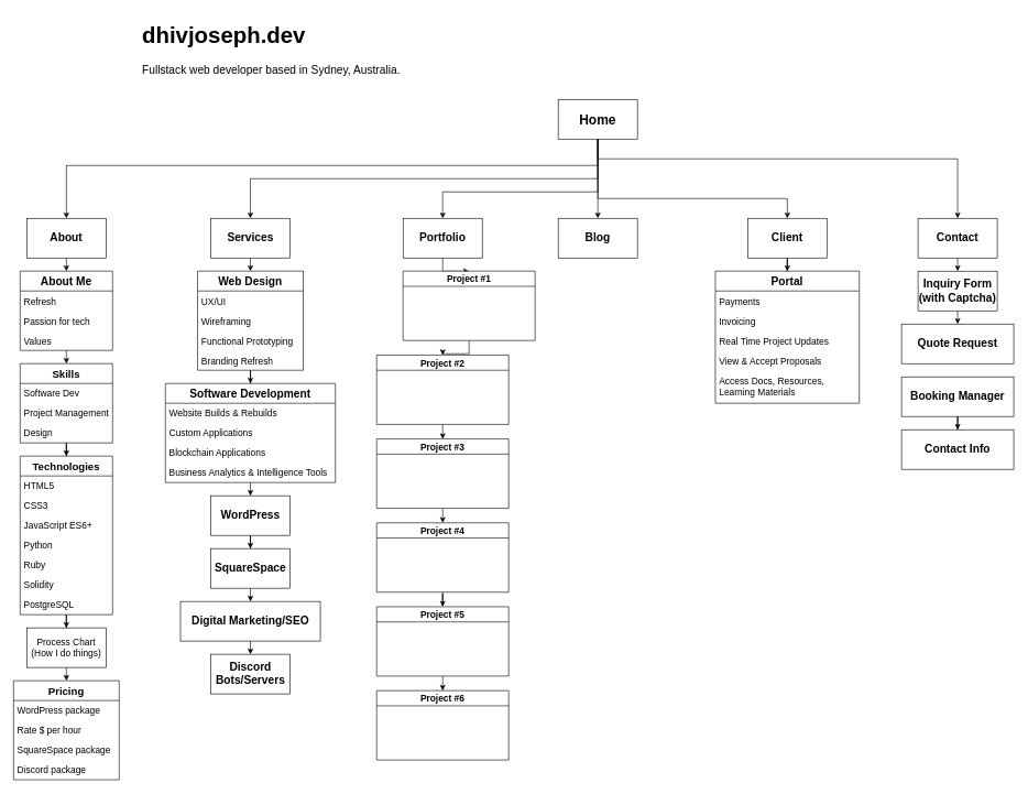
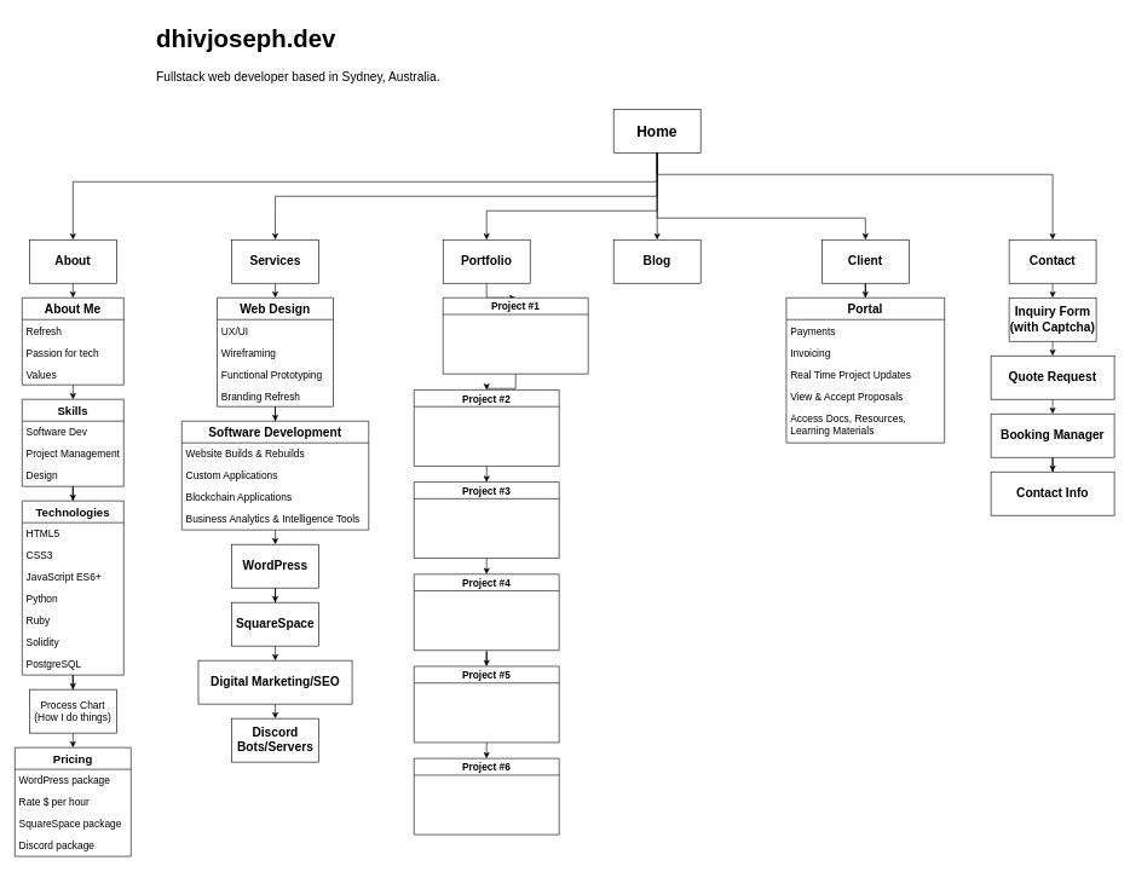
  <mxCell id="0" />
  <mxCell id="1" parent="0" />
  <mxCell id="2" value="&lt;h1&gt;dhivjoseph.dev&lt;/h1&gt;&lt;p&gt;Fullstack web developer based in Sydney, Australia.&amp;nbsp;&lt;/p&gt;" style="text;html=1;strokeColor=none;fillColor=none;spacing=5;spacingTop=-20;whiteSpace=wrap;overflow=hidden;rounded=0;fontSize=17;" vertex="1" parent="1"><mxGeometry x="210" y="20" width="440" height="130" as="geometry" /></mxCell>
  <mxCell id="3" style="edgeStyle=orthogonalEdgeStyle;rounded=0;orthogonalLoop=1;jettySize=auto;html=1;fontSize=14;" edge="1" parent="1" source="4" target="13"><mxGeometry relative="1" as="geometry" /></mxCell>
  <mxCell id="4" value="Home" style="rounded=0;whiteSpace=wrap;html=1;fontSize=20;container=0;fontStyle=1" vertex="1" parent="1"><mxGeometry x="845" y="150" width="120" height="60" as="geometry" /></mxCell>
  <mxCell id="5" value="About" style="rounded=0;whiteSpace=wrap;html=1;fontSize=17;container=0;fontStyle=1" vertex="1" parent="1"><mxGeometry x="40" y="330" width="120" height="60" as="geometry" /></mxCell>
  <mxCell id="6" style="edgeStyle=orthogonalEdgeStyle;rounded=0;orthogonalLoop=1;jettySize=auto;html=1;entryX=0.5;entryY=0;entryDx=0;entryDy=0;fontSize=17;" edge="1" parent="1" source="4" target="5"><mxGeometry relative="1" as="geometry"><Array as="points"><mxPoint x="905" y="250" /><mxPoint x="100" y="250" /></Array></mxGeometry></mxCell>
  <mxCell id="7" style="edgeStyle=orthogonalEdgeStyle;rounded=0;orthogonalLoop=1;jettySize=auto;html=1;exitX=0.5;exitY=1;exitDx=0;exitDy=0;entryX=0.5;entryY=0;entryDx=0;entryDy=0;fontSize=14;" edge="1" parent="1" source="8" target="48"><mxGeometry relative="1" as="geometry" /></mxCell>
  <mxCell id="8" value="Services" style="rounded=0;whiteSpace=wrap;html=1;fontSize=17;container=0;fontStyle=1" vertex="1" parent="1"><mxGeometry x="318.75" y="330" width="120" height="60" as="geometry" /></mxCell>
  <mxCell id="9" style="edgeStyle=orthogonalEdgeStyle;rounded=0;orthogonalLoop=1;jettySize=auto;html=1;exitX=0.5;exitY=1;exitDx=0;exitDy=0;entryX=0.5;entryY=0;entryDx=0;entryDy=0;fontSize=17;" edge="1" parent="1" source="4" target="8"><mxGeometry relative="1" as="geometry"><Array as="points"><mxPoint x="905" y="270" /><mxPoint x="379" y="270" /></Array></mxGeometry></mxCell>
  <mxCell id="10" style="edgeStyle=orthogonalEdgeStyle;rounded=0;orthogonalLoop=1;jettySize=auto;html=1;exitX=0.5;exitY=1;exitDx=0;exitDy=0;entryX=0.5;entryY=0;entryDx=0;entryDy=0;fontSize=14;" edge="1" parent="1" source="11" target="67"><mxGeometry relative="1" as="geometry" /></mxCell>
  <mxCell id="11" value="Portfolio" style="rounded=0;whiteSpace=wrap;html=1;fontSize=17;container=0;fontStyle=1" vertex="1" parent="1"><mxGeometry x="610" y="330" width="120" height="60" as="geometry" /></mxCell>
  <mxCell id="12" style="edgeStyle=orthogonalEdgeStyle;rounded=0;orthogonalLoop=1;jettySize=auto;html=1;exitX=0.5;exitY=1;exitDx=0;exitDy=0;entryX=0.5;entryY=0;entryDx=0;entryDy=0;fontSize=17;" edge="1" parent="1" source="4" target="11"><mxGeometry relative="1" as="geometry"><Array as="points"><mxPoint x="905" y="290" /><mxPoint x="670" y="290" /></Array></mxGeometry></mxCell>
  <mxCell id="13" value="Blog" style="rounded=0;whiteSpace=wrap;html=1;fontSize=17;container=0;fontStyle=1" vertex="1" parent="1"><mxGeometry x="845" y="330" width="120" height="60" as="geometry" /></mxCell>
  <mxCell id="14" style="edgeStyle=orthogonalEdgeStyle;rounded=0;orthogonalLoop=1;jettySize=auto;html=1;fontSize=14;" edge="1" parent="1" source="15" target="77"><mxGeometry relative="1" as="geometry" /></mxCell>
  <mxCell id="15" value="Client" style="rounded=0;whiteSpace=wrap;html=1;fontSize=17;container=0;fontStyle=1" vertex="1" parent="1"><mxGeometry x="1132" y="330" width="120" height="60" as="geometry" /></mxCell>
  <mxCell id="16" style="edgeStyle=orthogonalEdgeStyle;rounded=0;orthogonalLoop=1;jettySize=auto;html=1;entryX=0.5;entryY=0;entryDx=0;entryDy=0;fontSize=17;" edge="1" parent="1" source="4" target="15"><mxGeometry relative="1" as="geometry"><Array as="points"><mxPoint x="905" y="300" /><mxPoint x="1192" y="300" /></Array></mxGeometry></mxCell>
  <mxCell id="17" style="edgeStyle=orthogonalEdgeStyle;rounded=0;orthogonalLoop=1;jettySize=auto;html=1;exitX=0.5;exitY=1;exitDx=0;exitDy=0;entryX=0.5;entryY=0;entryDx=0;entryDy=0;fontSize=17;" edge="1" parent="1" source="18" target="84"><mxGeometry relative="1" as="geometry" /></mxCell>
  <mxCell id="18" value="Contact" style="rounded=0;whiteSpace=wrap;html=1;fontSize=17;container=0;fontStyle=1" vertex="1" parent="1"><mxGeometry x="1390" y="330" width="120" height="60" as="geometry" /></mxCell>
  <mxCell id="19" style="edgeStyle=orthogonalEdgeStyle;rounded=0;orthogonalLoop=1;jettySize=auto;html=1;entryX=0.5;entryY=0;entryDx=0;entryDy=0;fontSize=17;" edge="1" parent="1" source="4" target="18"><mxGeometry relative="1" as="geometry"><Array as="points"><mxPoint x="905" y="240" /><mxPoint x="1450" y="240" /></Array></mxGeometry></mxCell>
  <mxCell id="20" style="edgeStyle=orthogonalEdgeStyle;rounded=0;orthogonalLoop=1;jettySize=auto;html=1;exitX=0.5;exitY=1;exitDx=0;exitDy=0;entryX=0.5;entryY=0;entryDx=0;entryDy=0;fontSize=14;" edge="1" parent="1" source="21" target="24"><mxGeometry relative="1" as="geometry" /></mxCell>
  <mxCell id="21" value="About Me" style="swimlane;fontStyle=1;childLayout=stackLayout;horizontal=1;startSize=30;horizontalStack=0;resizeParent=1;resizeParentMax=0;resizeLast=0;collapsible=1;marginBottom=0;fontSize=17;container=0;" vertex="1" parent="1"><mxGeometry x="30" y="410" width="140" height="120" as="geometry" /></mxCell>
  <mxCell id="22" style="edgeStyle=orthogonalEdgeStyle;rounded=0;orthogonalLoop=1;jettySize=auto;html=1;exitX=0.5;exitY=1;exitDx=0;exitDy=0;entryX=0.5;entryY=0;entryDx=0;entryDy=0;fontSize=17;" edge="1" parent="1" source="5" target="21"><mxGeometry relative="1" as="geometry" /></mxCell>
  <mxCell id="23" style="edgeStyle=orthogonalEdgeStyle;rounded=0;orthogonalLoop=1;jettySize=auto;html=1;entryX=0.5;entryY=0;entryDx=0;entryDy=0;fontSize=14;" edge="1" parent="1" source="24" target="26"><mxGeometry relative="1" as="geometry" /></mxCell>
  <mxCell id="24" value="Skills" style="swimlane;fontStyle=1;childLayout=stackLayout;horizontal=1;startSize=30;horizontalStack=0;resizeParent=1;resizeParentMax=0;resizeLast=0;collapsible=1;marginBottom=0;fontSize=16;container=0;" vertex="1" parent="1"><mxGeometry x="30" y="550" width="140" height="120" as="geometry"><mxRectangle x="300" y="520" width="70" height="30" as="alternateBounds" /></mxGeometry></mxCell>
  <mxCell id="25" style="edgeStyle=orthogonalEdgeStyle;rounded=0;orthogonalLoop=1;jettySize=auto;html=1;fontSize=14;" edge="1" parent="1" source="26" target="41"><mxGeometry relative="1" as="geometry" /></mxCell>
  <mxCell id="26" value="Technologies" style="swimlane;fontStyle=1;childLayout=stackLayout;horizontal=1;startSize=30;horizontalStack=0;resizeParent=1;resizeParentMax=0;resizeLast=0;collapsible=1;marginBottom=0;fontSize=16;container=0;" vertex="1" parent="1"><mxGeometry x="30" y="690" width="140" height="240" as="geometry"><mxRectangle x="300" y="520" width="70" height="30" as="alternateBounds" /></mxGeometry></mxCell>
  <mxCell id="27" value="Refresh" style="text;strokeColor=none;fillColor=none;align=left;verticalAlign=middle;spacingLeft=4;spacingRight=4;overflow=hidden;points=[[0,0.5],[1,0.5]];portConstraint=eastwest;rotatable=0;fontSize=14;container=0;" vertex="1" parent="1"><mxGeometry x="30" y="440" width="140" height="30" as="geometry" /></mxCell>
  <mxCell id="28" value="Passion for tech" style="text;strokeColor=none;fillColor=none;align=left;verticalAlign=middle;spacingLeft=4;spacingRight=4;overflow=hidden;points=[[0,0.5],[1,0.5]];portConstraint=eastwest;rotatable=0;fontSize=14;container=0;" vertex="1" parent="1"><mxGeometry x="30" y="470" width="140" height="30" as="geometry" /></mxCell>
  <mxCell id="29" value="Values" style="text;strokeColor=none;fillColor=none;align=left;verticalAlign=middle;spacingLeft=4;spacingRight=4;overflow=hidden;points=[[0,0.5],[1,0.5]];portConstraint=eastwest;rotatable=0;fontSize=14;container=0;" vertex="1" parent="1"><mxGeometry x="30" y="500" width="140" height="30" as="geometry" /></mxCell>
  <mxCell id="30" value="Software Dev" style="text;strokeColor=none;fillColor=none;align=left;verticalAlign=middle;spacingLeft=4;spacingRight=4;overflow=hidden;points=[[0,0.5],[1,0.5]];portConstraint=eastwest;rotatable=0;fontSize=14;container=0;" vertex="1" parent="1"><mxGeometry x="30" y="580" width="140" height="30" as="geometry" /></mxCell>
  <mxCell id="31" value="Project Management" style="text;strokeColor=none;fillColor=none;align=left;verticalAlign=middle;spacingLeft=4;spacingRight=4;overflow=hidden;points=[[0,0.5],[1,0.5]];portConstraint=eastwest;rotatable=0;fontSize=14;container=0;" vertex="1" parent="1"><mxGeometry x="30" y="610" width="140" height="30" as="geometry" /></mxCell>
  <mxCell id="32" value="Design" style="text;strokeColor=none;fillColor=none;align=left;verticalAlign=middle;spacingLeft=4;spacingRight=4;overflow=hidden;points=[[0,0.5],[1,0.5]];portConstraint=eastwest;rotatable=0;fontSize=14;container=0;" vertex="1" parent="1"><mxGeometry x="30" y="640" width="140" height="30" as="geometry" /></mxCell>
  <mxCell id="33" value="HTML5" style="text;strokeColor=none;fillColor=none;align=left;verticalAlign=middle;spacingLeft=4;spacingRight=4;overflow=hidden;points=[[0,0.5],[1,0.5]];portConstraint=eastwest;rotatable=0;fontSize=14;container=0;" vertex="1" parent="1"><mxGeometry x="30" y="720" width="140" height="30" as="geometry" /></mxCell>
  <mxCell id="34" value="CSS3" style="text;strokeColor=none;fillColor=none;align=left;verticalAlign=middle;spacingLeft=4;spacingRight=4;overflow=hidden;points=[[0,0.5],[1,0.5]];portConstraint=eastwest;rotatable=0;fontSize=14;container=0;" vertex="1" parent="1"><mxGeometry x="30" y="750" width="140" height="30" as="geometry" /></mxCell>
  <mxCell id="35" value="JavaScript ES6+" style="text;strokeColor=none;fillColor=none;align=left;verticalAlign=middle;spacingLeft=4;spacingRight=4;overflow=hidden;points=[[0,0.5],[1,0.5]];portConstraint=eastwest;rotatable=0;fontSize=14;container=0;" vertex="1" parent="1"><mxGeometry x="30" y="780" width="140" height="30" as="geometry" /></mxCell>
  <mxCell id="36" value="Python" style="text;strokeColor=none;fillColor=none;align=left;verticalAlign=middle;spacingLeft=4;spacingRight=4;overflow=hidden;points=[[0,0.5],[1,0.5]];portConstraint=eastwest;rotatable=0;fontSize=14;container=0;" vertex="1" parent="1"><mxGeometry x="30" y="810" width="140" height="30" as="geometry" /></mxCell>
  <mxCell id="37" value="Ruby" style="text;strokeColor=none;fillColor=none;align=left;verticalAlign=middle;spacingLeft=4;spacingRight=4;overflow=hidden;points=[[0,0.5],[1,0.5]];portConstraint=eastwest;rotatable=0;fontSize=14;container=0;" vertex="1" parent="1"><mxGeometry x="30" y="840" width="140" height="30" as="geometry" /></mxCell>
  <mxCell id="38" value="Solidity" style="text;strokeColor=none;fillColor=none;align=left;verticalAlign=middle;spacingLeft=4;spacingRight=4;overflow=hidden;points=[[0,0.5],[1,0.5]];portConstraint=eastwest;rotatable=0;fontSize=14;container=0;" vertex="1" parent="1"><mxGeometry x="30" y="870" width="140" height="30" as="geometry" /></mxCell>
  <mxCell id="39" value="PostgreSQL" style="text;strokeColor=none;fillColor=none;align=left;verticalAlign=middle;spacingLeft=4;spacingRight=4;overflow=hidden;points=[[0,0.5],[1,0.5]];portConstraint=eastwest;rotatable=0;fontSize=14;container=0;" vertex="1" parent="1"><mxGeometry x="30" y="900" width="140" height="30" as="geometry" /></mxCell>
  <mxCell id="40" style="edgeStyle=orthogonalEdgeStyle;rounded=0;orthogonalLoop=1;jettySize=auto;html=1;entryX=0.5;entryY=0;entryDx=0;entryDy=0;fontSize=14;" edge="1" parent="1" source="41"><mxGeometry relative="1" as="geometry"><mxPoint x="100" y="1030" as="targetPoint" /></mxGeometry></mxCell>
  <mxCell id="41" value="Process Chart&lt;br&gt;(How I do things)" style="rounded=0;whiteSpace=wrap;html=1;fontSize=14;" vertex="1" parent="1"><mxGeometry x="40" y="950" width="120" height="60" as="geometry" /></mxCell>
  <mxCell id="42" value="Pricing" style="swimlane;fontStyle=1;childLayout=stackLayout;horizontal=1;startSize=30;horizontalStack=0;resizeParent=1;resizeParentMax=0;resizeLast=0;collapsible=1;marginBottom=0;fontSize=16;container=0;" vertex="1" parent="1"><mxGeometry x="20" y="1030" width="160" height="150" as="geometry"><mxRectangle x="300" y="520" width="70" height="30" as="alternateBounds" /></mxGeometry></mxCell>
  <mxCell id="43" value="WordPress package" style="text;strokeColor=none;fillColor=none;align=left;verticalAlign=middle;spacingLeft=4;spacingRight=4;overflow=hidden;points=[[0,0.5],[1,0.5]];portConstraint=eastwest;rotatable=0;fontSize=14;container=0;" vertex="1" parent="42"><mxGeometry y="30" width="160" height="30" as="geometry" /></mxCell>
  <mxCell id="44" value="Rate $ per hour" style="text;strokeColor=none;fillColor=none;align=left;verticalAlign=middle;spacingLeft=4;spacingRight=4;overflow=hidden;points=[[0,0.5],[1,0.5]];portConstraint=eastwest;rotatable=0;fontSize=14;container=0;" vertex="1" parent="42"><mxGeometry y="60" width="160" height="30" as="geometry" /></mxCell>
  <mxCell id="45" value="SquareSpace package" style="text;strokeColor=none;fillColor=none;align=left;verticalAlign=middle;spacingLeft=4;spacingRight=4;overflow=hidden;points=[[0,0.5],[1,0.5]];portConstraint=eastwest;rotatable=0;fontSize=14;container=0;" vertex="1" parent="42"><mxGeometry y="90" width="160" height="30" as="geometry" /></mxCell>
  <mxCell id="46" value="Discord package" style="text;strokeColor=none;fillColor=none;align=left;verticalAlign=middle;spacingLeft=4;spacingRight=4;overflow=hidden;points=[[0,0.5],[1,0.5]];portConstraint=eastwest;rotatable=0;fontSize=14;container=0;" vertex="1" parent="42"><mxGeometry y="120" width="160" height="30" as="geometry" /></mxCell>
  <mxCell id="47" style="edgeStyle=orthogonalEdgeStyle;rounded=0;orthogonalLoop=1;jettySize=auto;html=1;entryX=0.5;entryY=0;entryDx=0;entryDy=0;fontSize=14;" edge="1" parent="1" source="48" target="54"><mxGeometry relative="1" as="geometry" /></mxCell>
  <mxCell id="48" value="Web Design" style="swimlane;fontStyle=1;childLayout=stackLayout;horizontal=1;startSize=30;horizontalStack=0;resizeParent=1;resizeParentMax=0;resizeLast=0;collapsible=1;marginBottom=0;fontSize=17;" vertex="1" parent="1"><mxGeometry x="298.75" y="410" width="160" height="150" as="geometry" /></mxCell>
  <mxCell id="49" value="UX/UI" style="text;strokeColor=none;fillColor=none;align=left;verticalAlign=middle;spacingLeft=4;spacingRight=4;overflow=hidden;points=[[0,0.5],[1,0.5]];portConstraint=eastwest;rotatable=0;fontSize=14;" vertex="1" parent="48"><mxGeometry y="30" width="160" height="30" as="geometry" /></mxCell>
  <mxCell id="50" value="Wireframing" style="text;strokeColor=none;fillColor=none;align=left;verticalAlign=middle;spacingLeft=4;spacingRight=4;overflow=hidden;points=[[0,0.5],[1,0.5]];portConstraint=eastwest;rotatable=0;fontSize=14;" vertex="1" parent="48"><mxGeometry y="60" width="160" height="30" as="geometry" /></mxCell>
  <mxCell id="51" value="Functional Prototyping" style="text;strokeColor=none;fillColor=none;align=left;verticalAlign=middle;spacingLeft=4;spacingRight=4;overflow=hidden;points=[[0,0.5],[1,0.5]];portConstraint=eastwest;rotatable=0;fontSize=14;" vertex="1" parent="48"><mxGeometry y="90" width="160" height="30" as="geometry" /></mxCell>
  <mxCell id="52" value="Branding Refresh" style="text;strokeColor=none;fillColor=none;align=left;verticalAlign=middle;spacingLeft=4;spacingRight=4;overflow=hidden;points=[[0,0.5],[1,0.5]];portConstraint=eastwest;rotatable=0;fontSize=14;" vertex="1" parent="48"><mxGeometry y="120" width="160" height="30" as="geometry" /></mxCell>
  <mxCell id="53" style="edgeStyle=orthogonalEdgeStyle;rounded=0;orthogonalLoop=1;jettySize=auto;html=1;entryX=0.5;entryY=0;entryDx=0;entryDy=0;fontSize=14;" edge="1" parent="1" source="54" target="60"><mxGeometry relative="1" as="geometry" /></mxCell>
  <mxCell id="54" value="Software Development" style="swimlane;fontStyle=1;childLayout=stackLayout;horizontal=1;startSize=30;horizontalStack=0;resizeParent=1;resizeParentMax=0;resizeLast=0;collapsible=1;marginBottom=0;fontSize=17;" vertex="1" parent="1"><mxGeometry x="250" y="580" width="257.5" height="150" as="geometry" /></mxCell>
  <mxCell id="55" value="Website Builds &amp; Rebuilds" style="text;strokeColor=none;fillColor=none;align=left;verticalAlign=middle;spacingLeft=4;spacingRight=4;overflow=hidden;points=[[0,0.5],[1,0.5]];portConstraint=eastwest;rotatable=0;fontSize=14;" vertex="1" parent="54"><mxGeometry y="30" width="257.5" height="30" as="geometry" /></mxCell>
  <mxCell id="56" value="Custom Applications" style="text;strokeColor=none;fillColor=none;align=left;verticalAlign=middle;spacingLeft=4;spacingRight=4;overflow=hidden;points=[[0,0.5],[1,0.5]];portConstraint=eastwest;rotatable=0;fontSize=14;" vertex="1" parent="54"><mxGeometry y="60" width="257.5" height="30" as="geometry" /></mxCell>
  <mxCell id="57" value="Blockchain Applications" style="text;strokeColor=none;fillColor=none;align=left;verticalAlign=middle;spacingLeft=4;spacingRight=4;overflow=hidden;points=[[0,0.5],[1,0.5]];portConstraint=eastwest;rotatable=0;fontSize=14;" vertex="1" parent="54"><mxGeometry y="90" width="257.5" height="30" as="geometry" /></mxCell>
  <mxCell id="58" value="Business Analytics &amp; Intelligence Tools" style="text;strokeColor=none;fillColor=none;align=left;verticalAlign=middle;spacingLeft=4;spacingRight=4;overflow=hidden;points=[[0,0.5],[1,0.5]];portConstraint=eastwest;rotatable=0;fontSize=14;" vertex="1" parent="54"><mxGeometry y="120" width="257.5" height="30" as="geometry" /></mxCell>
  <mxCell id="59" style="edgeStyle=orthogonalEdgeStyle;rounded=0;orthogonalLoop=1;jettySize=auto;html=1;entryX=0.5;entryY=0;entryDx=0;entryDy=0;fontSize=14;" edge="1" parent="1" source="60" target="62"><mxGeometry relative="1" as="geometry" /></mxCell>
  <mxCell id="60" value="&lt;font style=&quot;font-size: 17px&quot;&gt;&lt;b&gt;WordPress&lt;/b&gt;&lt;/font&gt;" style="rounded=0;whiteSpace=wrap;html=1;fontSize=14;" vertex="1" parent="1"><mxGeometry x="318.75" y="750" width="120" height="60" as="geometry" /></mxCell>
  <mxCell id="61" style="edgeStyle=orthogonalEdgeStyle;rounded=0;orthogonalLoop=1;jettySize=auto;html=1;entryX=0.5;entryY=0;entryDx=0;entryDy=0;fontSize=14;" edge="1" parent="1" source="62" target="64"><mxGeometry relative="1" as="geometry" /></mxCell>
  <mxCell id="62" value="&lt;font style=&quot;font-size: 17px&quot;&gt;&lt;b&gt;SquareSpace&lt;/b&gt;&lt;/font&gt;" style="rounded=0;whiteSpace=wrap;html=1;fontSize=14;" vertex="1" parent="1"><mxGeometry x="318.75" y="830" width="120" height="60" as="geometry" /></mxCell>
  <mxCell id="63" style="edgeStyle=orthogonalEdgeStyle;rounded=0;orthogonalLoop=1;jettySize=auto;html=1;fontSize=14;" edge="1" parent="1" source="64" target="65"><mxGeometry relative="1" as="geometry" /></mxCell>
  <mxCell id="64" value="Digital Marketing/SEO" style="rounded=0;whiteSpace=wrap;html=1;fontSize=17;fontStyle=1" vertex="1" parent="1"><mxGeometry x="272.81" y="910" width="211.87" height="60" as="geometry" /></mxCell>
  <mxCell id="65" value="Discord Bots/Servers" style="rounded=0;whiteSpace=wrap;html=1;fontSize=17;fontStyle=1" vertex="1" parent="1"><mxGeometry x="318.75" y="990" width="120" height="60" as="geometry" /></mxCell>
  <mxCell id="66" style="edgeStyle=orthogonalEdgeStyle;rounded=0;orthogonalLoop=1;jettySize=auto;html=1;exitX=0.5;exitY=1;exitDx=0;exitDy=0;entryX=0.5;entryY=0;entryDx=0;entryDy=0;fontSize=14;" edge="1" parent="1" source="67" target="69"><mxGeometry relative="1" as="geometry" /></mxCell>
  <mxCell id="67" value="Project #1" style="swimlane;fontSize=14;" vertex="1" parent="1"><mxGeometry x="610" y="410" width="200" height="105" as="geometry" /></mxCell>
  <mxCell id="68" style="edgeStyle=orthogonalEdgeStyle;rounded=0;orthogonalLoop=1;jettySize=auto;html=1;exitX=0.5;exitY=1;exitDx=0;exitDy=0;entryX=0.5;entryY=0;entryDx=0;entryDy=0;fontSize=14;" edge="1" parent="1" source="69" target="71"><mxGeometry relative="1" as="geometry" /></mxCell>
  <mxCell id="69" value="Project #2" style="swimlane;fontSize=14;" vertex="1" parent="1"><mxGeometry x="570" y="537" width="200" height="105" as="geometry" /></mxCell>
  <mxCell id="70" style="edgeStyle=orthogonalEdgeStyle;rounded=0;orthogonalLoop=1;jettySize=auto;html=1;exitX=0.5;exitY=1;exitDx=0;exitDy=0;entryX=0.5;entryY=0;entryDx=0;entryDy=0;fontSize=14;" edge="1" parent="1" source="71" target="73"><mxGeometry relative="1" as="geometry" /></mxCell>
  <mxCell id="71" value="Project #3" style="swimlane;fontSize=14;" vertex="1" parent="1"><mxGeometry x="570" y="664" width="200" height="105" as="geometry" /></mxCell>
  <mxCell id="72" style="edgeStyle=orthogonalEdgeStyle;rounded=0;orthogonalLoop=1;jettySize=auto;html=1;exitX=0.5;exitY=1;exitDx=0;exitDy=0;fontSize=14;" edge="1" parent="1" source="73" target="75"><mxGeometry relative="1" as="geometry" /></mxCell>
  <mxCell id="73" value="Project #4" style="swimlane;fontSize=14;" vertex="1" parent="1"><mxGeometry x="570" y="791" width="200" height="105" as="geometry" /></mxCell>
  <mxCell id="74" style="edgeStyle=orthogonalEdgeStyle;rounded=0;orthogonalLoop=1;jettySize=auto;html=1;exitX=0.5;exitY=1;exitDx=0;exitDy=0;entryX=0.5;entryY=0;entryDx=0;entryDy=0;fontSize=14;" edge="1" parent="1" source="75" target="76"><mxGeometry relative="1" as="geometry" /></mxCell>
  <mxCell id="75" value="Project #5" style="swimlane;fontSize=14;" vertex="1" parent="1"><mxGeometry x="570" y="918" width="200" height="105" as="geometry" /></mxCell>
  <mxCell id="76" value="Project #6" style="swimlane;fontSize=14;" vertex="1" parent="1"><mxGeometry x="570" y="1045" width="200" height="105" as="geometry" /></mxCell>
  <mxCell id="77" value="Portal" style="swimlane;fontStyle=1;childLayout=stackLayout;horizontal=1;startSize=30;horizontalStack=0;resizeParent=1;resizeParentMax=0;resizeLast=0;collapsible=1;marginBottom=0;fontSize=17;" vertex="1" parent="1"><mxGeometry x="1083" y="410" width="218" height="200" as="geometry" /></mxCell>
  <mxCell id="78" value="Payments" style="text;strokeColor=none;fillColor=none;align=left;verticalAlign=middle;spacingLeft=4;spacingRight=4;overflow=hidden;points=[[0,0.5],[1,0.5]];portConstraint=eastwest;rotatable=0;fontSize=14;" vertex="1" parent="77"><mxGeometry y="30" width="218" height="30" as="geometry" /></mxCell>
  <mxCell id="79" value="Invoicing" style="text;strokeColor=none;fillColor=none;align=left;verticalAlign=middle;spacingLeft=4;spacingRight=4;overflow=hidden;points=[[0,0.5],[1,0.5]];portConstraint=eastwest;rotatable=0;fontSize=14;" vertex="1" parent="77"><mxGeometry y="60" width="218" height="30" as="geometry" /></mxCell>
  <mxCell id="80" value="Real Time Project Updates" style="text;strokeColor=none;fillColor=none;align=left;verticalAlign=middle;spacingLeft=4;spacingRight=4;overflow=hidden;points=[[0,0.5],[1,0.5]];portConstraint=eastwest;rotatable=0;fontSize=14;" vertex="1" parent="77"><mxGeometry y="90" width="218" height="30" as="geometry" /></mxCell>
  <mxCell id="81" value="View &amp; Accept Proposals" style="text;strokeColor=none;fillColor=none;align=left;verticalAlign=middle;spacingLeft=4;spacingRight=4;overflow=hidden;points=[[0,0.5],[1,0.5]];portConstraint=eastwest;rotatable=0;fontSize=14;" vertex="1" parent="77"><mxGeometry y="120" width="218" height="30" as="geometry" /></mxCell>
  <mxCell id="82" value="Access Docs, Resources, Learning Materials" style="text;strokeColor=none;fillColor=none;align=left;verticalAlign=middle;spacingLeft=4;spacingRight=4;overflow=hidden;points=[[0,0.5],[1,0.5]];portConstraint=eastwest;rotatable=0;fontSize=14;whiteSpace=wrap;" vertex="1" parent="77"><mxGeometry y="150" width="218" height="50" as="geometry" /></mxCell>
  <mxCell id="83" style="edgeStyle=orthogonalEdgeStyle;rounded=0;orthogonalLoop=1;jettySize=auto;html=1;exitX=0.5;exitY=1;exitDx=0;exitDy=0;entryX=0.5;entryY=0;entryDx=0;entryDy=0;fontSize=17;" edge="1" parent="1" source="84" target="86"><mxGeometry relative="1" as="geometry" /></mxCell>
  <mxCell id="84" value="Inquiry Form (with Captcha)" style="rounded=0;whiteSpace=wrap;html=1;fontSize=17;fontStyle=1" vertex="1" parent="1"><mxGeometry x="1390" y="410" width="120" height="60" as="geometry" /></mxCell>
+ <mxCell id="85" style="edgeStyle=orthogonalEdgeStyle;rounded=0;orthogonalLoop=1;jettySize=auto;html=1;exitX=0.5;exitY=1;exitDx=0;exitDy=0;entryX=0.5;entryY=0;entryDx=0;entryDy=0;fontSize=17;" edge="1" parent="1" source="86" target="88"><mxGeometry relative="1" as="geometry" /></mxCell>
  <mxCell id="86" value="Quote Request" style="rounded=0;whiteSpace=wrap;html=1;fontSize=17;fontStyle=1" vertex="1" parent="1"><mxGeometry x="1365" y="490" width="170" height="60" as="geometry" /></mxCell>
  <mxCell id="87" style="edgeStyle=orthogonalEdgeStyle;rounded=0;orthogonalLoop=1;jettySize=auto;html=1;exitX=0.5;exitY=1;exitDx=0;exitDy=0;fontSize=20;" edge="1" parent="1" source="88" target="89"><mxGeometry relative="1" as="geometry" /></mxCell>
  <mxCell id="88" value="Booking Manager" style="rounded=0;whiteSpace=wrap;html=1;fontSize=17;fontStyle=1" vertex="1" parent="1"><mxGeometry x="1365" y="570" width="170" height="60" as="geometry" /></mxCell>
  <mxCell id="89" value="Contact Info" style="rounded=0;whiteSpace=wrap;html=1;fontSize=17;fontStyle=1" vertex="1" parent="1"><mxGeometry x="1365" y="650" width="170" height="60" as="geometry" /></mxCell>
